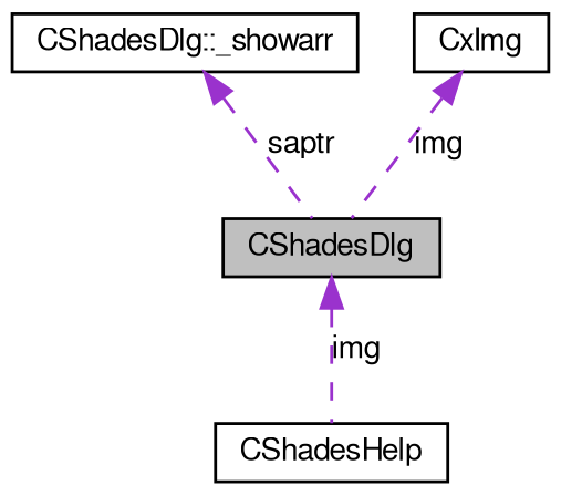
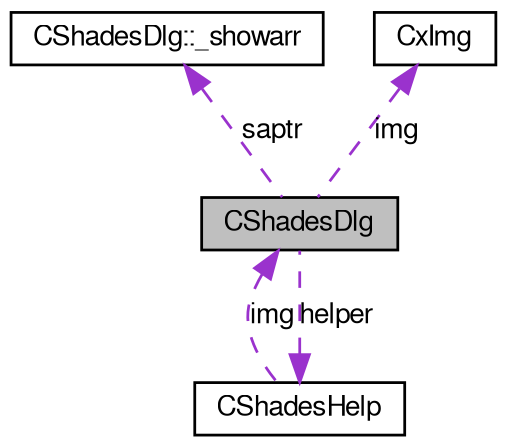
  digraph {
    node [color=black fillcolor=white fontname=FreeSans fontsize=10 shape=record style=filled]
    edge [color=darkorchid3 dir=back fontname=FreeSans fontsize=10 labelfontname=FreeSans labelfontsize=10 style=dashed]
    n1 [fillcolor=grey75 fontcolor=black height=0.2 label=CShadesDlg width=0.4]
    n2 [height=0.2 label=CShadesHelp width=0.4]
    n3 [height=0.2 label="CShadesDlg::_showarr" width=0.4]
    n4 [height=0.2 label=CxImg width=0.4]
    n1 -> n2 [label=img]
+   n2 -> n1 [label=helper]
    n3 -> n1 [label=saptr]
    n4 -> n1 [label=img]
  }
